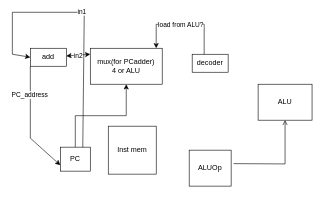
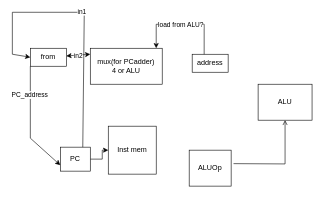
  <mxCell id="0" />
  <mxCell id="1" parent="0" />
- <mxCell id="2" value="" style="edgeStyle=orthogonalEdgeStyle;rounded=0;orthogonalLoop=1;jettySize=auto;html=1;" edge="1" parent="1" source="3" target="8"><mxGeometry relative="1" as="geometry" /></mxCell>
+ <mxCell id="2" value="" style="edgeStyle=orthogonalEdgeStyle;rounded=0;orthogonalLoop=1;jettySize=auto;html=1;" edge="1" parent="1" source="3" target="18"><mxGeometry relative="1" as="geometry" /></mxCell>
  <mxCell id="3" value="PC" style="rounded=0;whiteSpace=wrap;html=1;" vertex="1" parent="1"><mxGeometry x="100" y="245" width="50" height="40" as="geometry" /></mxCell>
- <mxCell id="4" value="add" style="rounded=0;whiteSpace=wrap;html=1;" vertex="1" parent="1"><mxGeometry x="50" y="80" width="60" height="30" as="geometry" /></mxCell>
+ <mxCell id="4" value="from" style="rounded=0;whiteSpace=wrap;html=1;" vertex="1" parent="1"><mxGeometry x="50" y="80" width="60" height="30" as="geometry" /></mxCell>
  <mxCell id="5" style="edgeStyle=orthogonalEdgeStyle;rounded=0;orthogonalLoop=1;jettySize=auto;html=1;exitX=0.5;exitY=1;exitDx=0;exitDy=0;" edge="1" parent="1" source="4" target="4"><mxGeometry relative="1" as="geometry" /></mxCell>
  <mxCell id="6" value="" style="endArrow=classic;html=1;rounded=0;exitX=0.75;exitY=0;exitDx=0;exitDy=0;entryX=0;entryY=0.5;entryDx=0;entryDy=0;" edge="1" parent="1" source="3" target="4"><mxGeometry width="50" height="50" relative="1" as="geometry"><mxPoint x="370" y="370" as="sourcePoint" /><mxPoint x="420" y="320" as="targetPoint" /><Array as="points"><mxPoint x="140" y="20" /><mxPoint x="20" y="20" /><mxPoint x="20" y="90" /></Array></mxGeometry></mxCell>
  <mxCell id="7" value="in1" style="edgeLabel;html=1;align=center;verticalAlign=middle;resizable=0;points=[];" vertex="1" connectable="0" parent="6"><mxGeometry x="0.034" y="-2" relative="1" as="geometry"><mxPoint as="offset" /></mxGeometry></mxCell>
  <mxCell id="8" value="mux(for PCadder)&lt;br&gt;4 or ALU" style="rounded=0;whiteSpace=wrap;html=1;" vertex="1" parent="1"><mxGeometry x="150" y="80" width="120" height="60" as="geometry" /></mxCell>
  <mxCell id="9" value="" style="endArrow=classic;startArrow=classic;html=1;rounded=0;" edge="1" parent="1" target="4"><mxGeometry width="50" height="50" relative="1" as="geometry"><mxPoint x="150" y="90" as="sourcePoint" /><mxPoint x="420" y="310" as="targetPoint" /></mxGeometry></mxCell>
  <mxCell id="10" value="in2" style="edgeLabel;html=1;align=center;verticalAlign=middle;resizable=0;points=[];" vertex="1" connectable="0" parent="9"><mxGeometry x="0.029" y="1" relative="1" as="geometry"><mxPoint as="offset" /></mxGeometry></mxCell>
  <mxCell id="11" value="" style="endArrow=classic;html=1;rounded=0;entryX=0;entryY=0.75;entryDx=0;entryDy=0;exitX=0;exitY=1;exitDx=0;exitDy=0;" edge="1" parent="1" source="4" target="3"><mxGeometry width="50" height="50" relative="1" as="geometry"><mxPoint x="370" y="360" as="sourcePoint" /><mxPoint x="420" y="310" as="targetPoint" /><Array as="points"><mxPoint x="50" y="230" /></Array></mxGeometry></mxCell>
  <mxCell id="12" value="PC_address" style="edgeLabel;html=1;align=center;verticalAlign=middle;resizable=0;points=[];" vertex="1" connectable="0" parent="11"><mxGeometry x="-0.493" y="-2" relative="1" as="geometry"><mxPoint as="offset" /></mxGeometry></mxCell>
- <mxCell id="13" value="decoder" style="whiteSpace=wrap;html=1;" vertex="1" parent="1"><mxGeometry x="320" y="90" width="60" height="30" as="geometry" /></mxCell>
+ <mxCell id="13" value="address" style="whiteSpace=wrap;html=1;" vertex="1" parent="1"><mxGeometry x="320" y="90" width="60" height="30" as="geometry" /></mxCell>
  <mxCell id="14" value="" style="endArrow=classic;html=1;rounded=0;" edge="1" parent="1"><mxGeometry width="50" height="50" relative="1" as="geometry"><mxPoint x="340" y="90" as="sourcePoint" /><mxPoint x="260" y="80" as="targetPoint" /><Array as="points"><mxPoint x="340" y="40" /><mxPoint x="260" y="40" /></Array></mxGeometry></mxCell>
  <mxCell id="15" value="load from ALU?" style="edgeLabel;html=1;align=center;verticalAlign=middle;resizable=0;points=[];" vertex="1" connectable="0" parent="14"><mxGeometry x="0.117" y="-3" relative="1" as="geometry"><mxPoint x="5" y="3" as="offset" /></mxGeometry></mxCell>
  <mxCell id="16" value="ALU" style="whiteSpace=wrap;html=1;" vertex="1" parent="1"><mxGeometry x="430" y="140" width="90" height="60" as="geometry" /></mxCell>
  <mxCell id="17" value="ALUOp" style="whiteSpace=wrap;html=1;" vertex="1" parent="1"><mxGeometry x="315" y="250" width="70" height="60" as="geometry" /></mxCell>
  <mxCell id="18" value="Inst mem" style="whiteSpace=wrap;html=1;aspect=fixed;" vertex="1" parent="1"><mxGeometry x="180" y="210" width="80" height="80" as="geometry" /></mxCell>
  <mxCell id="19" value="" style="endArrow=open;html=1;rounded=0;exitX=1.057;exitY=0.375;exitDx=0;exitDy=0;exitPerimeter=0;entryX=0.5;entryY=1;entryDx=0;entryDy=0;" edge="1" parent="1" source="17" target="16"><mxGeometry width="50" height="50" relative="1" as="geometry"><mxPoint x="370" y="360" as="sourcePoint" /><mxPoint x="420" y="310" as="targetPoint" /><Array as="points"><mxPoint x="475" y="273" /></Array></mxGeometry></mxCell>
